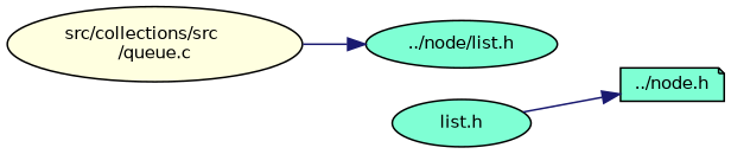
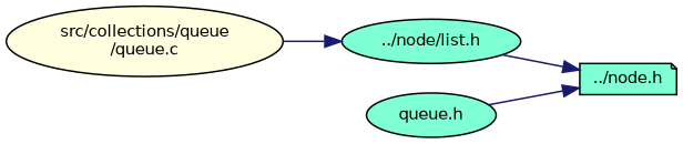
  digraph {
    rankdir=LR
    node [color=black fillcolor=aquamarine fontname=Helvetica fontsize=10 shape=ellipse style=filled]
    edge [color=midnightblue fontname=Helvetica fontsize=10 labelfontname=Helvetica labelfontsize=10 style=solid]
-   n1 [fillcolor=lightyellow fontcolor=black height=0.2 label="src/collections/src\l/queue.c" width=0.4]
+   n1 [fillcolor=lightyellow fontcolor=black height=0.2 label="src/collections/queue\l/queue.c" width=0.4]
    n2 [height=0.2 label="../node/list.h" width=0.4]
-   n3 [height=0.2 label="list.h" width=0.4]
+   n3 [height=0.2 label="queue.h" width=0.4]
    n4 [height=0.2 label="../node.h" shape=note width=0.4]
    n1 -> n2
+   n2 -> n4
    n3 -> n4
  }
